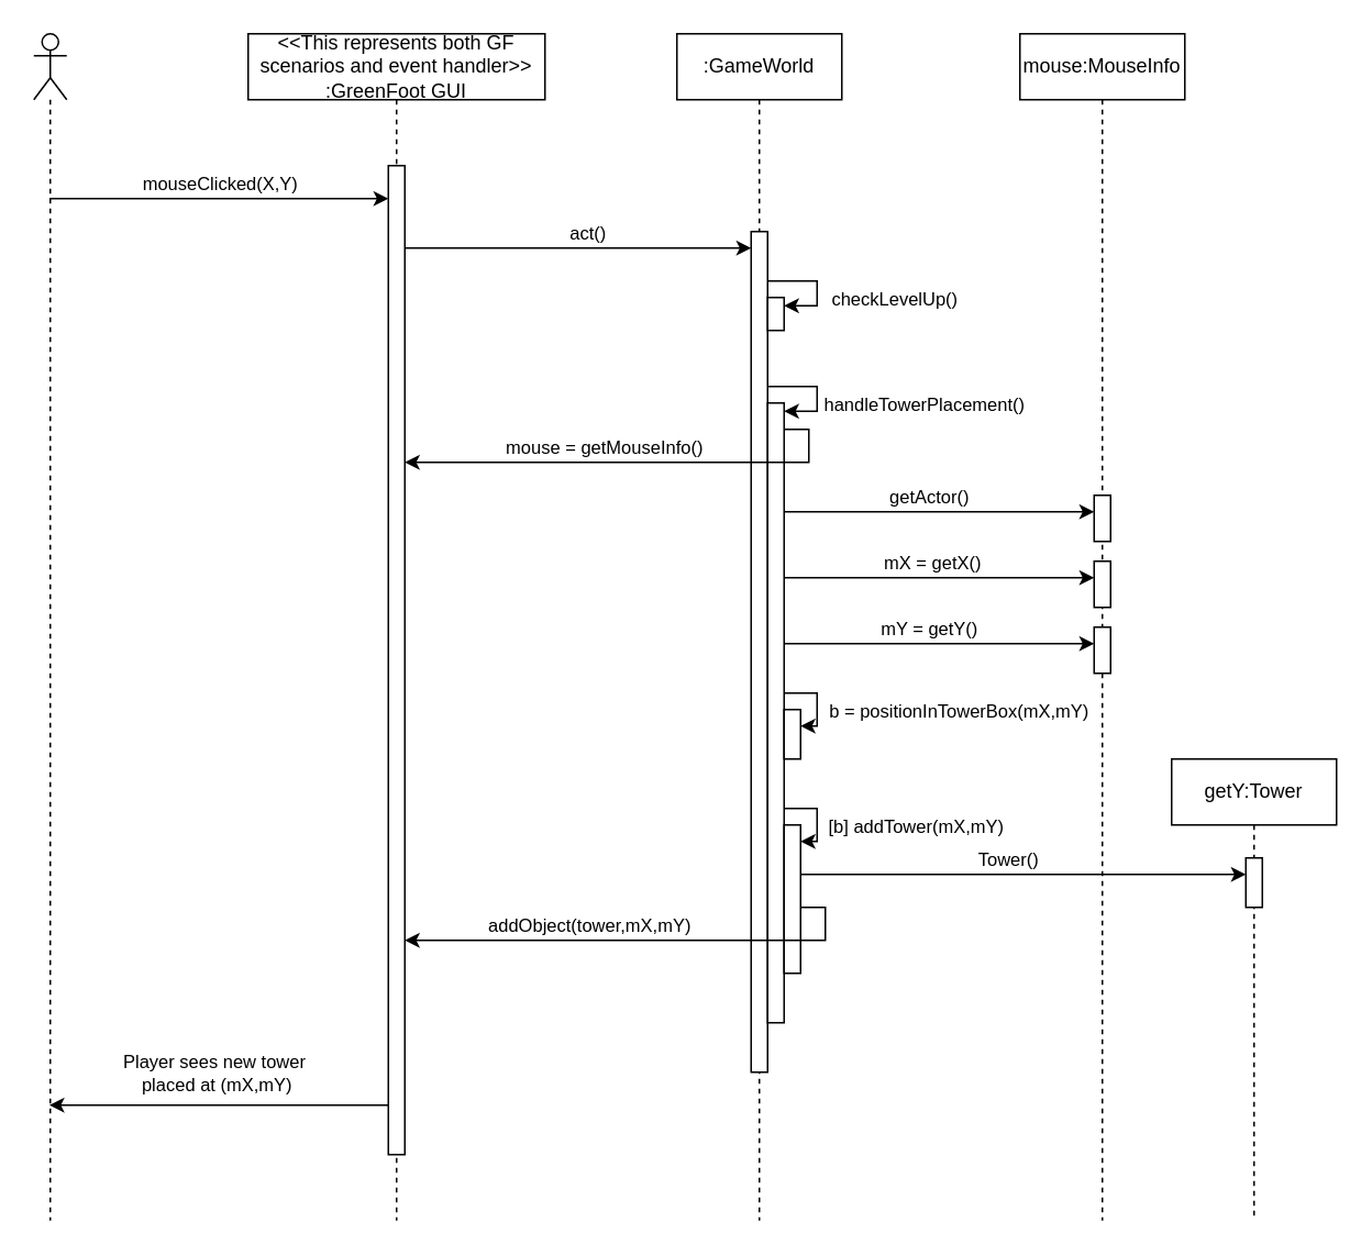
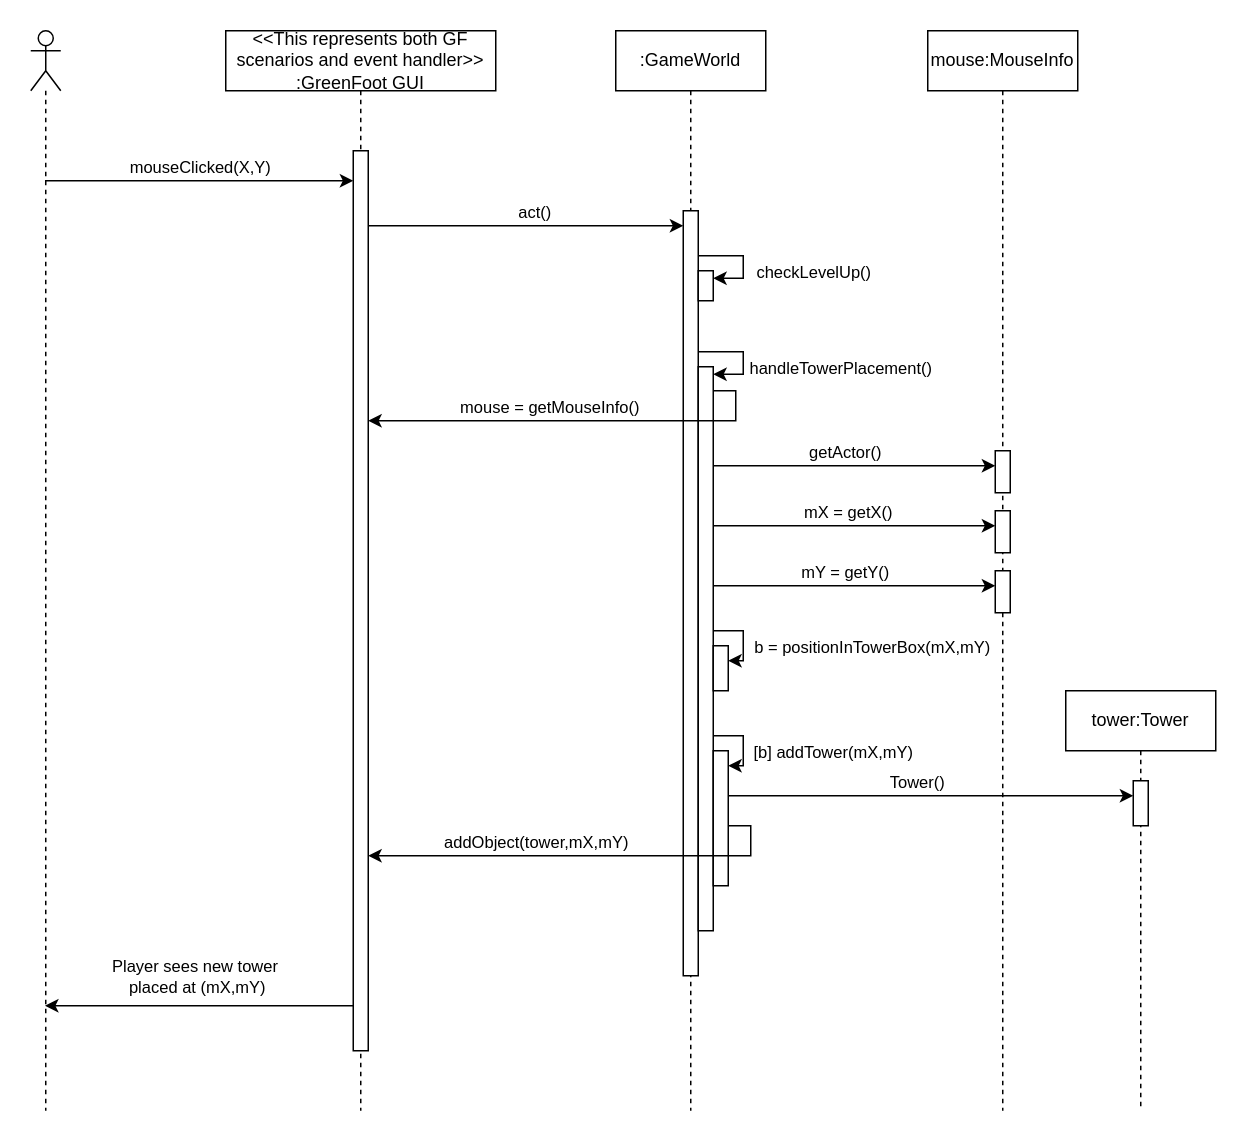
  <mxCell id="0" />
  <mxCell id="1" parent="0" />
  <mxCell id="2" style="edgeStyle=orthogonalEdgeStyle;rounded=0;orthogonalLoop=1;jettySize=auto;html=1;curved=0;" parent="1" source="4" target="20" edge="1"><mxGeometry relative="1" as="geometry"><mxPoint x="120" y="530" as="targetPoint" /><Array as="points"><mxPoint x="130" y="120" /><mxPoint x="130" y="120" /></Array></mxGeometry></mxCell>
  <mxCell id="3" value="mouseClicked(X,Y)" style="edgeLabel;html=1;align=center;verticalAlign=middle;resizable=0;points=[];" parent="2" vertex="1" connectable="0"><mxGeometry x="-0.001" y="2" relative="1" as="geometry"><mxPoint y="-8" as="offset" /></mxGeometry></mxCell>
  <mxCell id="4" value="" style="shape=umlLifeline;perimeter=lifelinePerimeter;whiteSpace=wrap;html=1;container=1;dropTarget=0;collapsible=0;recursiveResize=0;outlineConnect=0;portConstraint=eastwest;newEdgeStyle={&quot;curved&quot;:0,&quot;rounded&quot;:0};participant=umlActor;" parent="1" vertex="1"><mxGeometry x="20" y="20" width="20" height="720" as="geometry" /></mxCell>
  <mxCell id="5" value=":GameWorld" style="shape=umlLifeline;perimeter=lifelinePerimeter;whiteSpace=wrap;html=1;container=1;dropTarget=0;collapsible=0;recursiveResize=0;outlineConnect=0;portConstraint=eastwest;newEdgeStyle={&quot;curved&quot;:0,&quot;rounded&quot;:0};size=40;" parent="1" vertex="1"><mxGeometry x="410" y="20" width="100" height="720" as="geometry" /></mxCell>
  <mxCell id="6" value="" style="html=1;points=[[0,0,0,0,5],[0,1,0,0,-5],[1,0,0,0,5],[1,1,0,0,-5]];perimeter=orthogonalPerimeter;outlineConnect=0;targetShapes=umlLifeline;portConstraint=eastwest;newEdgeStyle={&quot;curved&quot;:0,&quot;rounded&quot;:0};" parent="5" vertex="1"><mxGeometry x="45" y="120" width="10" height="510" as="geometry" /></mxCell>
  <mxCell id="7" value="" style="html=1;points=[[0,0,0,0,5],[0,1,0,0,-5],[1,0,0,0,5],[1,1,0,0,-5]];perimeter=orthogonalPerimeter;outlineConnect=0;targetShapes=umlLifeline;portConstraint=eastwest;newEdgeStyle={&quot;curved&quot;:0,&quot;rounded&quot;:0};" parent="5" vertex="1"><mxGeometry x="55" y="160" width="10" height="20" as="geometry" /></mxCell>
  <mxCell id="8" style="edgeStyle=orthogonalEdgeStyle;rounded=0;orthogonalLoop=1;jettySize=auto;html=1;curved=0;entryX=1;entryY=0;entryDx=0;entryDy=5;entryPerimeter=0;" parent="5" source="6" target="7" edge="1"><mxGeometry relative="1" as="geometry"><Array as="points"><mxPoint x="85" y="150" /><mxPoint x="85" y="165" /></Array></mxGeometry></mxCell>
  <mxCell id="9" value="checkLevelUp()" style="edgeLabel;html=1;align=center;verticalAlign=middle;resizable=0;points=[];" parent="8" vertex="1" connectable="0"><mxGeometry x="-0.551" y="-3" relative="1" as="geometry"><mxPoint x="61" y="7" as="offset" /></mxGeometry></mxCell>
  <mxCell id="10" style="edgeStyle=orthogonalEdgeStyle;rounded=0;orthogonalLoop=1;jettySize=auto;html=1;curved=0;" edge="1" parent="5" source="14" target="17"><mxGeometry relative="1" as="geometry"><Array as="points"><mxPoint x="85" y="400" /><mxPoint x="85" y="420" /></Array></mxGeometry></mxCell>
  <mxCell id="11" value="b = positionInTowerBox(mX,mY)" style="edgeLabel;html=1;align=center;verticalAlign=middle;resizable=0;points=[];" vertex="1" connectable="0" parent="10"><mxGeometry x="-0.52" y="1" relative="1" as="geometry"><mxPoint x="93" y="11" as="offset" /></mxGeometry></mxCell>
  <mxCell id="12" style="edgeStyle=orthogonalEdgeStyle;rounded=0;orthogonalLoop=1;jettySize=auto;html=1;curved=0;" edge="1" parent="5" source="14" target="18"><mxGeometry relative="1" as="geometry"><Array as="points"><mxPoint x="85" y="470" /><mxPoint x="85" y="490" /></Array></mxGeometry></mxCell>
  <mxCell id="13" value="[b] addTower(mX,mY)" style="edgeLabel;html=1;align=center;verticalAlign=middle;resizable=0;points=[];" vertex="1" connectable="0" parent="12"><mxGeometry x="-0.714" relative="1" as="geometry"><mxPoint x="72" y="10" as="offset" /></mxGeometry></mxCell>
  <mxCell id="14" value="" style="html=1;points=[[0,0,0,0,5],[0,1,0,0,-5],[1,0,0,0,5],[1,1,0,0,-5]];perimeter=orthogonalPerimeter;outlineConnect=0;targetShapes=umlLifeline;portConstraint=eastwest;newEdgeStyle={&quot;curved&quot;:0,&quot;rounded&quot;:0};" parent="5" vertex="1"><mxGeometry x="55" y="224" width="10" height="376" as="geometry" /></mxCell>
  <mxCell id="15" style="edgeStyle=orthogonalEdgeStyle;rounded=0;orthogonalLoop=1;jettySize=auto;html=1;curved=0;entryX=1;entryY=0;entryDx=0;entryDy=5;entryPerimeter=0;" parent="5" target="14" edge="1"><mxGeometry relative="1" as="geometry"><mxPoint x="55" y="214.03" as="sourcePoint" /><Array as="points"><mxPoint x="85" y="214" /><mxPoint x="85" y="229" /></Array></mxGeometry></mxCell>
  <mxCell id="16" value="handleTowerPlacement()" style="edgeLabel;html=1;align=center;verticalAlign=middle;resizable=0;points=[];" parent="15" vertex="1" connectable="0"><mxGeometry x="-0.51" y="2" relative="1" as="geometry"><mxPoint x="79" y="12" as="offset" /></mxGeometry></mxCell>
  <mxCell id="17" value="" style="html=1;points=[[0,0,0,0,5],[0,1,0,0,-5],[1,0,0,0,5],[1,1,0,0,-5]];perimeter=orthogonalPerimeter;outlineConnect=0;targetShapes=umlLifeline;portConstraint=eastwest;newEdgeStyle={&quot;curved&quot;:0,&quot;rounded&quot;:0};" vertex="1" parent="5"><mxGeometry x="65" y="410" width="10" height="30" as="geometry" /></mxCell>
  <mxCell id="18" value="" style="html=1;points=[[0,0,0,0,5],[0,1,0,0,-5],[1,0,0,0,5],[1,1,0,0,-5]];perimeter=orthogonalPerimeter;outlineConnect=0;targetShapes=umlLifeline;portConstraint=eastwest;newEdgeStyle={&quot;curved&quot;:0,&quot;rounded&quot;:0};" vertex="1" parent="5"><mxGeometry x="65" y="480" width="10" height="90" as="geometry" /></mxCell>
  <mxCell id="19" value="&amp;lt;&amp;lt;This represents both GF scenarios and event handler&amp;gt;&amp;gt;&lt;div&gt;:GreenFoot GUI&lt;/div&gt;" style="shape=umlLifeline;perimeter=lifelinePerimeter;whiteSpace=wrap;html=1;container=1;dropTarget=0;collapsible=0;recursiveResize=0;outlineConnect=0;portConstraint=eastwest;newEdgeStyle={&quot;curved&quot;:0,&quot;rounded&quot;:0};" parent="1" vertex="1"><mxGeometry x="150" y="20" width="180" height="720" as="geometry" /></mxCell>
  <mxCell id="20" value="" style="html=1;points=[[0,0,0,0,5],[0,1,0,0,-5],[1,0,0,0,5],[1,1,0,0,-5]];perimeter=orthogonalPerimeter;outlineConnect=0;targetShapes=umlLifeline;portConstraint=eastwest;newEdgeStyle={&quot;curved&quot;:0,&quot;rounded&quot;:0};" parent="19" vertex="1"><mxGeometry x="85" y="80" width="10" height="600" as="geometry" /></mxCell>
  <mxCell id="21" style="edgeStyle=orthogonalEdgeStyle;rounded=0;orthogonalLoop=1;jettySize=auto;html=1;curved=0;" parent="1" source="20" target="6" edge="1"><mxGeometry relative="1" as="geometry"><Array as="points"><mxPoint x="370" y="150" /><mxPoint x="370" y="150" /></Array></mxGeometry></mxCell>
  <mxCell id="22" value="act()" style="edgeLabel;html=1;align=center;verticalAlign=middle;resizable=0;points=[];" parent="21" vertex="1" connectable="0"><mxGeometry x="0.004" y="3" relative="1" as="geometry"><mxPoint x="5" y="-7" as="offset" /></mxGeometry></mxCell>
  <mxCell id="23" style="edgeStyle=orthogonalEdgeStyle;rounded=0;orthogonalLoop=1;jettySize=auto;html=1;curved=0;" parent="1" source="14" target="20" edge="1"><mxGeometry relative="1" as="geometry"><Array as="points"><mxPoint x="490" y="260" /><mxPoint x="490" y="280" /></Array></mxGeometry></mxCell>
  <mxCell id="24" value="mouse = getMouseInfo()" style="edgeLabel;html=1;align=center;verticalAlign=middle;resizable=0;points=[];" parent="23" vertex="1" connectable="0"><mxGeometry x="0.146" relative="1" as="geometry"><mxPoint y="-10" as="offset" /></mxGeometry></mxCell>
  <mxCell id="25" value="mouse:MouseInfo" style="shape=umlLifeline;perimeter=lifelinePerimeter;whiteSpace=wrap;html=1;container=1;dropTarget=0;collapsible=0;recursiveResize=0;outlineConnect=0;portConstraint=eastwest;newEdgeStyle={&quot;curved&quot;:0,&quot;rounded&quot;:0};" parent="1" vertex="1"><mxGeometry x="618" y="20" width="100" height="720" as="geometry" /></mxCell>
  <mxCell id="26" value="" style="html=1;points=[[0,0,0,0,5],[0,1,0,0,-5],[1,0,0,0,5],[1,1,0,0,-5]];perimeter=orthogonalPerimeter;outlineConnect=0;targetShapes=umlLifeline;portConstraint=eastwest;newEdgeStyle={&quot;curved&quot;:0,&quot;rounded&quot;:0};" parent="25" vertex="1"><mxGeometry x="45" y="280" width="10" height="28" as="geometry" /></mxCell>
  <mxCell id="27" value="" style="html=1;points=[[0,0,0,0,5],[0,1,0,0,-5],[1,0,0,0,5],[1,1,0,0,-5]];perimeter=orthogonalPerimeter;outlineConnect=0;targetShapes=umlLifeline;portConstraint=eastwest;newEdgeStyle={&quot;curved&quot;:0,&quot;rounded&quot;:0};" vertex="1" parent="25"><mxGeometry x="45" y="320" width="10" height="28" as="geometry" /></mxCell>
  <mxCell id="28" value="" style="html=1;points=[[0,0,0,0,5],[0,1,0,0,-5],[1,0,0,0,5],[1,1,0,0,-5]];perimeter=orthogonalPerimeter;outlineConnect=0;targetShapes=umlLifeline;portConstraint=eastwest;newEdgeStyle={&quot;curved&quot;:0,&quot;rounded&quot;:0};" vertex="1" parent="25"><mxGeometry x="45" y="360" width="10" height="28" as="geometry" /></mxCell>
  <mxCell id="29" style="edgeStyle=orthogonalEdgeStyle;rounded=0;orthogonalLoop=1;jettySize=auto;html=1;curved=0;" parent="1" source="14" target="26" edge="1"><mxGeometry relative="1" as="geometry"><mxPoint x="570" y="350" as="targetPoint" /><Array as="points"><mxPoint x="630" y="310" /><mxPoint x="630" y="310" /></Array></mxGeometry></mxCell>
  <mxCell id="30" value="getActor()" style="edgeLabel;html=1;align=center;verticalAlign=middle;resizable=0;points=[];" parent="29" vertex="1" connectable="0"><mxGeometry x="-0.111" y="2" relative="1" as="geometry"><mxPoint x="3" y="-8" as="offset" /></mxGeometry></mxCell>
  <mxCell id="31" style="edgeStyle=orthogonalEdgeStyle;rounded=0;orthogonalLoop=1;jettySize=auto;html=1;curved=0;" edge="1" parent="1" source="14" target="27"><mxGeometry relative="1" as="geometry"><Array as="points"><mxPoint x="520" y="350" /><mxPoint x="520" y="350" /></Array></mxGeometry></mxCell>
  <mxCell id="32" value="mX = getX()" style="edgeLabel;html=1;align=center;verticalAlign=middle;resizable=0;points=[];" vertex="1" connectable="0" parent="31"><mxGeometry x="-0.122" y="1" relative="1" as="geometry"><mxPoint x="6" y="-9" as="offset" /></mxGeometry></mxCell>
  <mxCell id="33" style="edgeStyle=orthogonalEdgeStyle;rounded=0;orthogonalLoop=1;jettySize=auto;html=1;curved=0;" edge="1" parent="1" source="14" target="28"><mxGeometry relative="1" as="geometry"><Array as="points"><mxPoint x="610" y="390" /><mxPoint x="610" y="390" /></Array></mxGeometry></mxCell>
  <mxCell id="34" value="mY = getY()" style="edgeLabel;html=1;align=center;verticalAlign=middle;resizable=0;points=[];" vertex="1" connectable="0" parent="33"><mxGeometry x="-0.079" relative="1" as="geometry"><mxPoint y="-10" as="offset" /></mxGeometry></mxCell>
- <mxCell id="35" value="getY:Tower" style="shape=umlLifeline;perimeter=lifelinePerimeter;whiteSpace=wrap;html=1;container=1;dropTarget=0;collapsible=0;recursiveResize=0;outlineConnect=0;portConstraint=eastwest;newEdgeStyle={&quot;curved&quot;:0,&quot;rounded&quot;:0};" vertex="1" parent="1"><mxGeometry x="710" y="460" width="100" height="280" as="geometry" /></mxCell>
+ <mxCell id="35" value="tower:Tower" style="shape=umlLifeline;perimeter=lifelinePerimeter;whiteSpace=wrap;html=1;container=1;dropTarget=0;collapsible=0;recursiveResize=0;outlineConnect=0;portConstraint=eastwest;newEdgeStyle={&quot;curved&quot;:0,&quot;rounded&quot;:0};" vertex="1" parent="1"><mxGeometry x="710" y="460" width="100" height="280" as="geometry" /></mxCell>
  <mxCell id="36" value="" style="html=1;points=[[0,0,0,0,5],[0,1,0,0,-5],[1,0,0,0,5],[1,1,0,0,-5]];perimeter=orthogonalPerimeter;outlineConnect=0;targetShapes=umlLifeline;portConstraint=eastwest;newEdgeStyle={&quot;curved&quot;:0,&quot;rounded&quot;:0};" vertex="1" parent="35"><mxGeometry x="45" y="60" width="10" height="30" as="geometry" /></mxCell>
  <mxCell id="37" style="edgeStyle=orthogonalEdgeStyle;rounded=0;orthogonalLoop=1;jettySize=auto;html=1;curved=0;" edge="1" parent="1" source="18" target="36"><mxGeometry relative="1" as="geometry"><Array as="points"><mxPoint x="550" y="530" /><mxPoint x="550" y="530" /></Array></mxGeometry></mxCell>
  <mxCell id="38" value="Tower()" style="edgeLabel;html=1;align=center;verticalAlign=middle;resizable=0;points=[];" vertex="1" connectable="0" parent="37"><mxGeometry x="-0.086" y="2" relative="1" as="geometry"><mxPoint x="2" y="-8" as="offset" /></mxGeometry></mxCell>
  <mxCell id="39" style="edgeStyle=orthogonalEdgeStyle;rounded=0;orthogonalLoop=1;jettySize=auto;html=1;curved=0;" edge="1" parent="1" source="18" target="20"><mxGeometry relative="1" as="geometry"><Array as="points"><mxPoint x="500" y="550" /><mxPoint x="500" y="570" /></Array></mxGeometry></mxCell>
  <mxCell id="40" value="addObject(tower,mX,mY)" style="edgeLabel;html=1;align=center;verticalAlign=middle;resizable=0;points=[];" vertex="1" connectable="0" parent="39"><mxGeometry x="0.224" y="-1" relative="1" as="geometry"><mxPoint x="-2" y="-9" as="offset" /></mxGeometry></mxCell>
  <mxCell id="41" style="edgeStyle=orthogonalEdgeStyle;rounded=0;orthogonalLoop=1;jettySize=auto;html=1;curved=0;" edge="1" parent="1" source="20" target="4"><mxGeometry relative="1" as="geometry"><Array as="points"><mxPoint x="80" y="670" /><mxPoint x="80" y="670" /></Array></mxGeometry></mxCell>
  <mxCell id="42" value="Player sees new tower&amp;nbsp;&lt;div&gt;placed at (mX,mY)&lt;/div&gt;" style="edgeLabel;html=1;align=center;verticalAlign=middle;resizable=0;points=[];" vertex="1" connectable="0" parent="41"><mxGeometry x="0.128" y="-3" relative="1" as="geometry"><mxPoint x="11" y="-17" as="offset" /></mxGeometry></mxCell>
